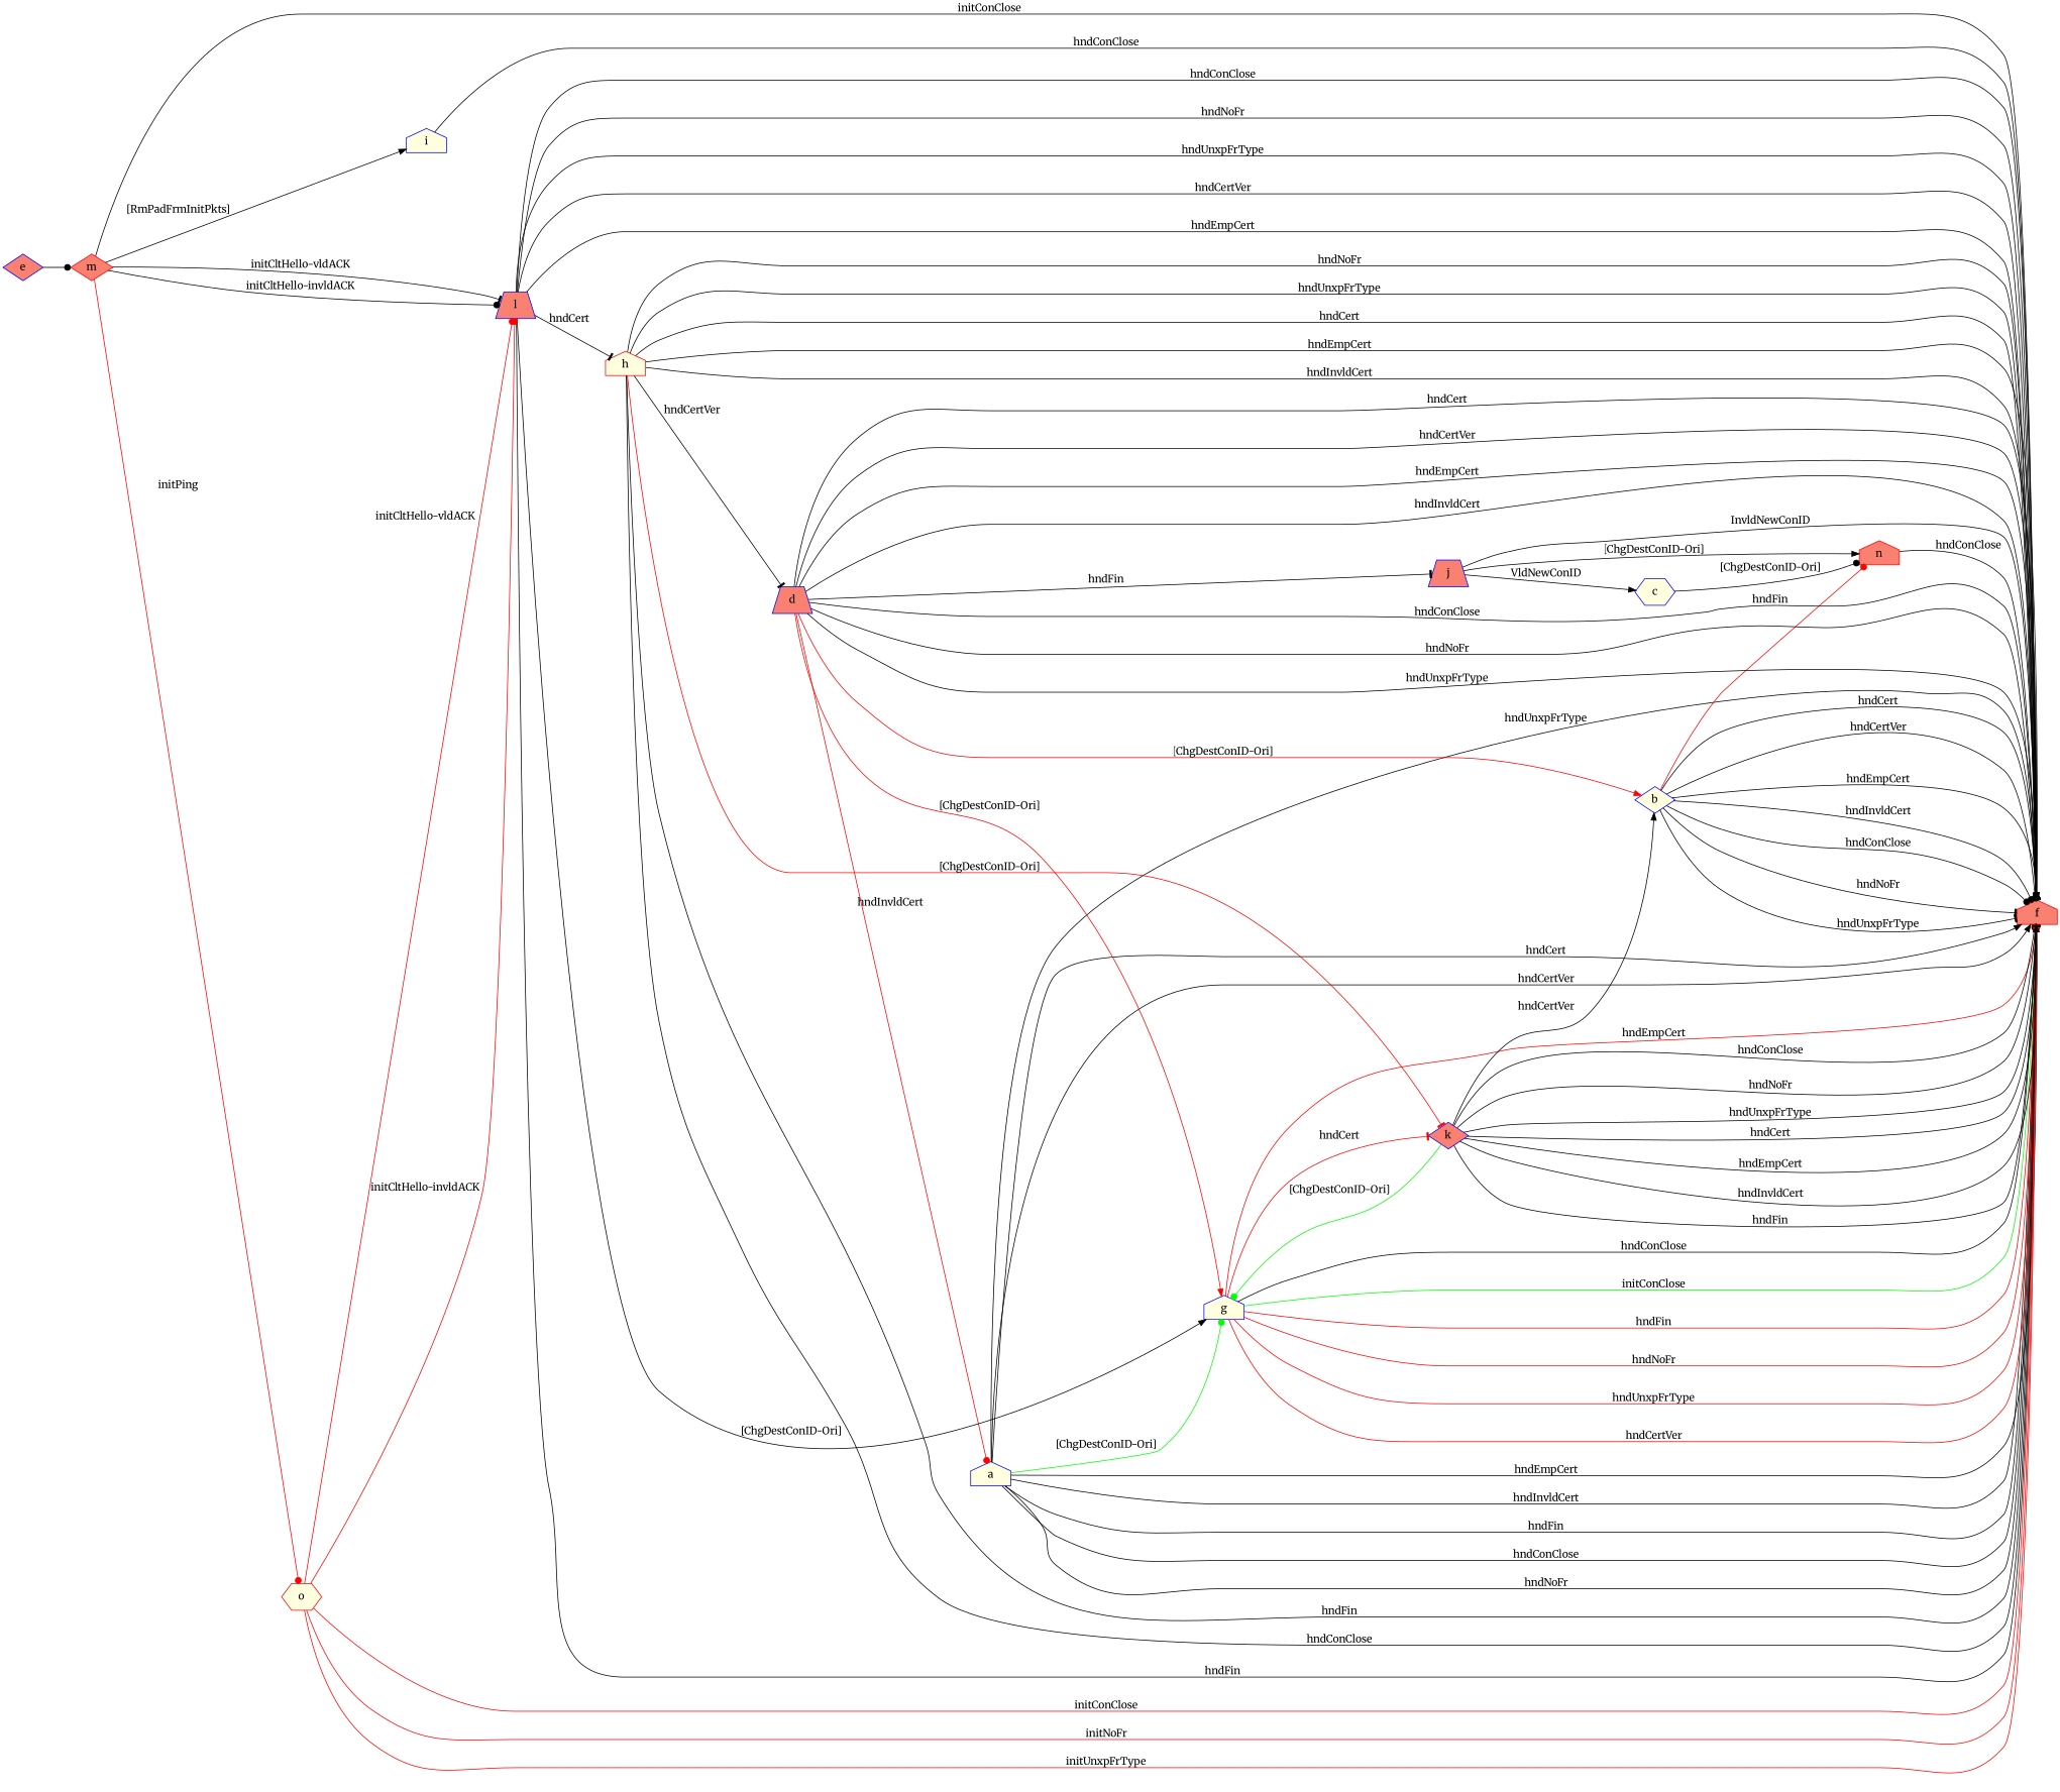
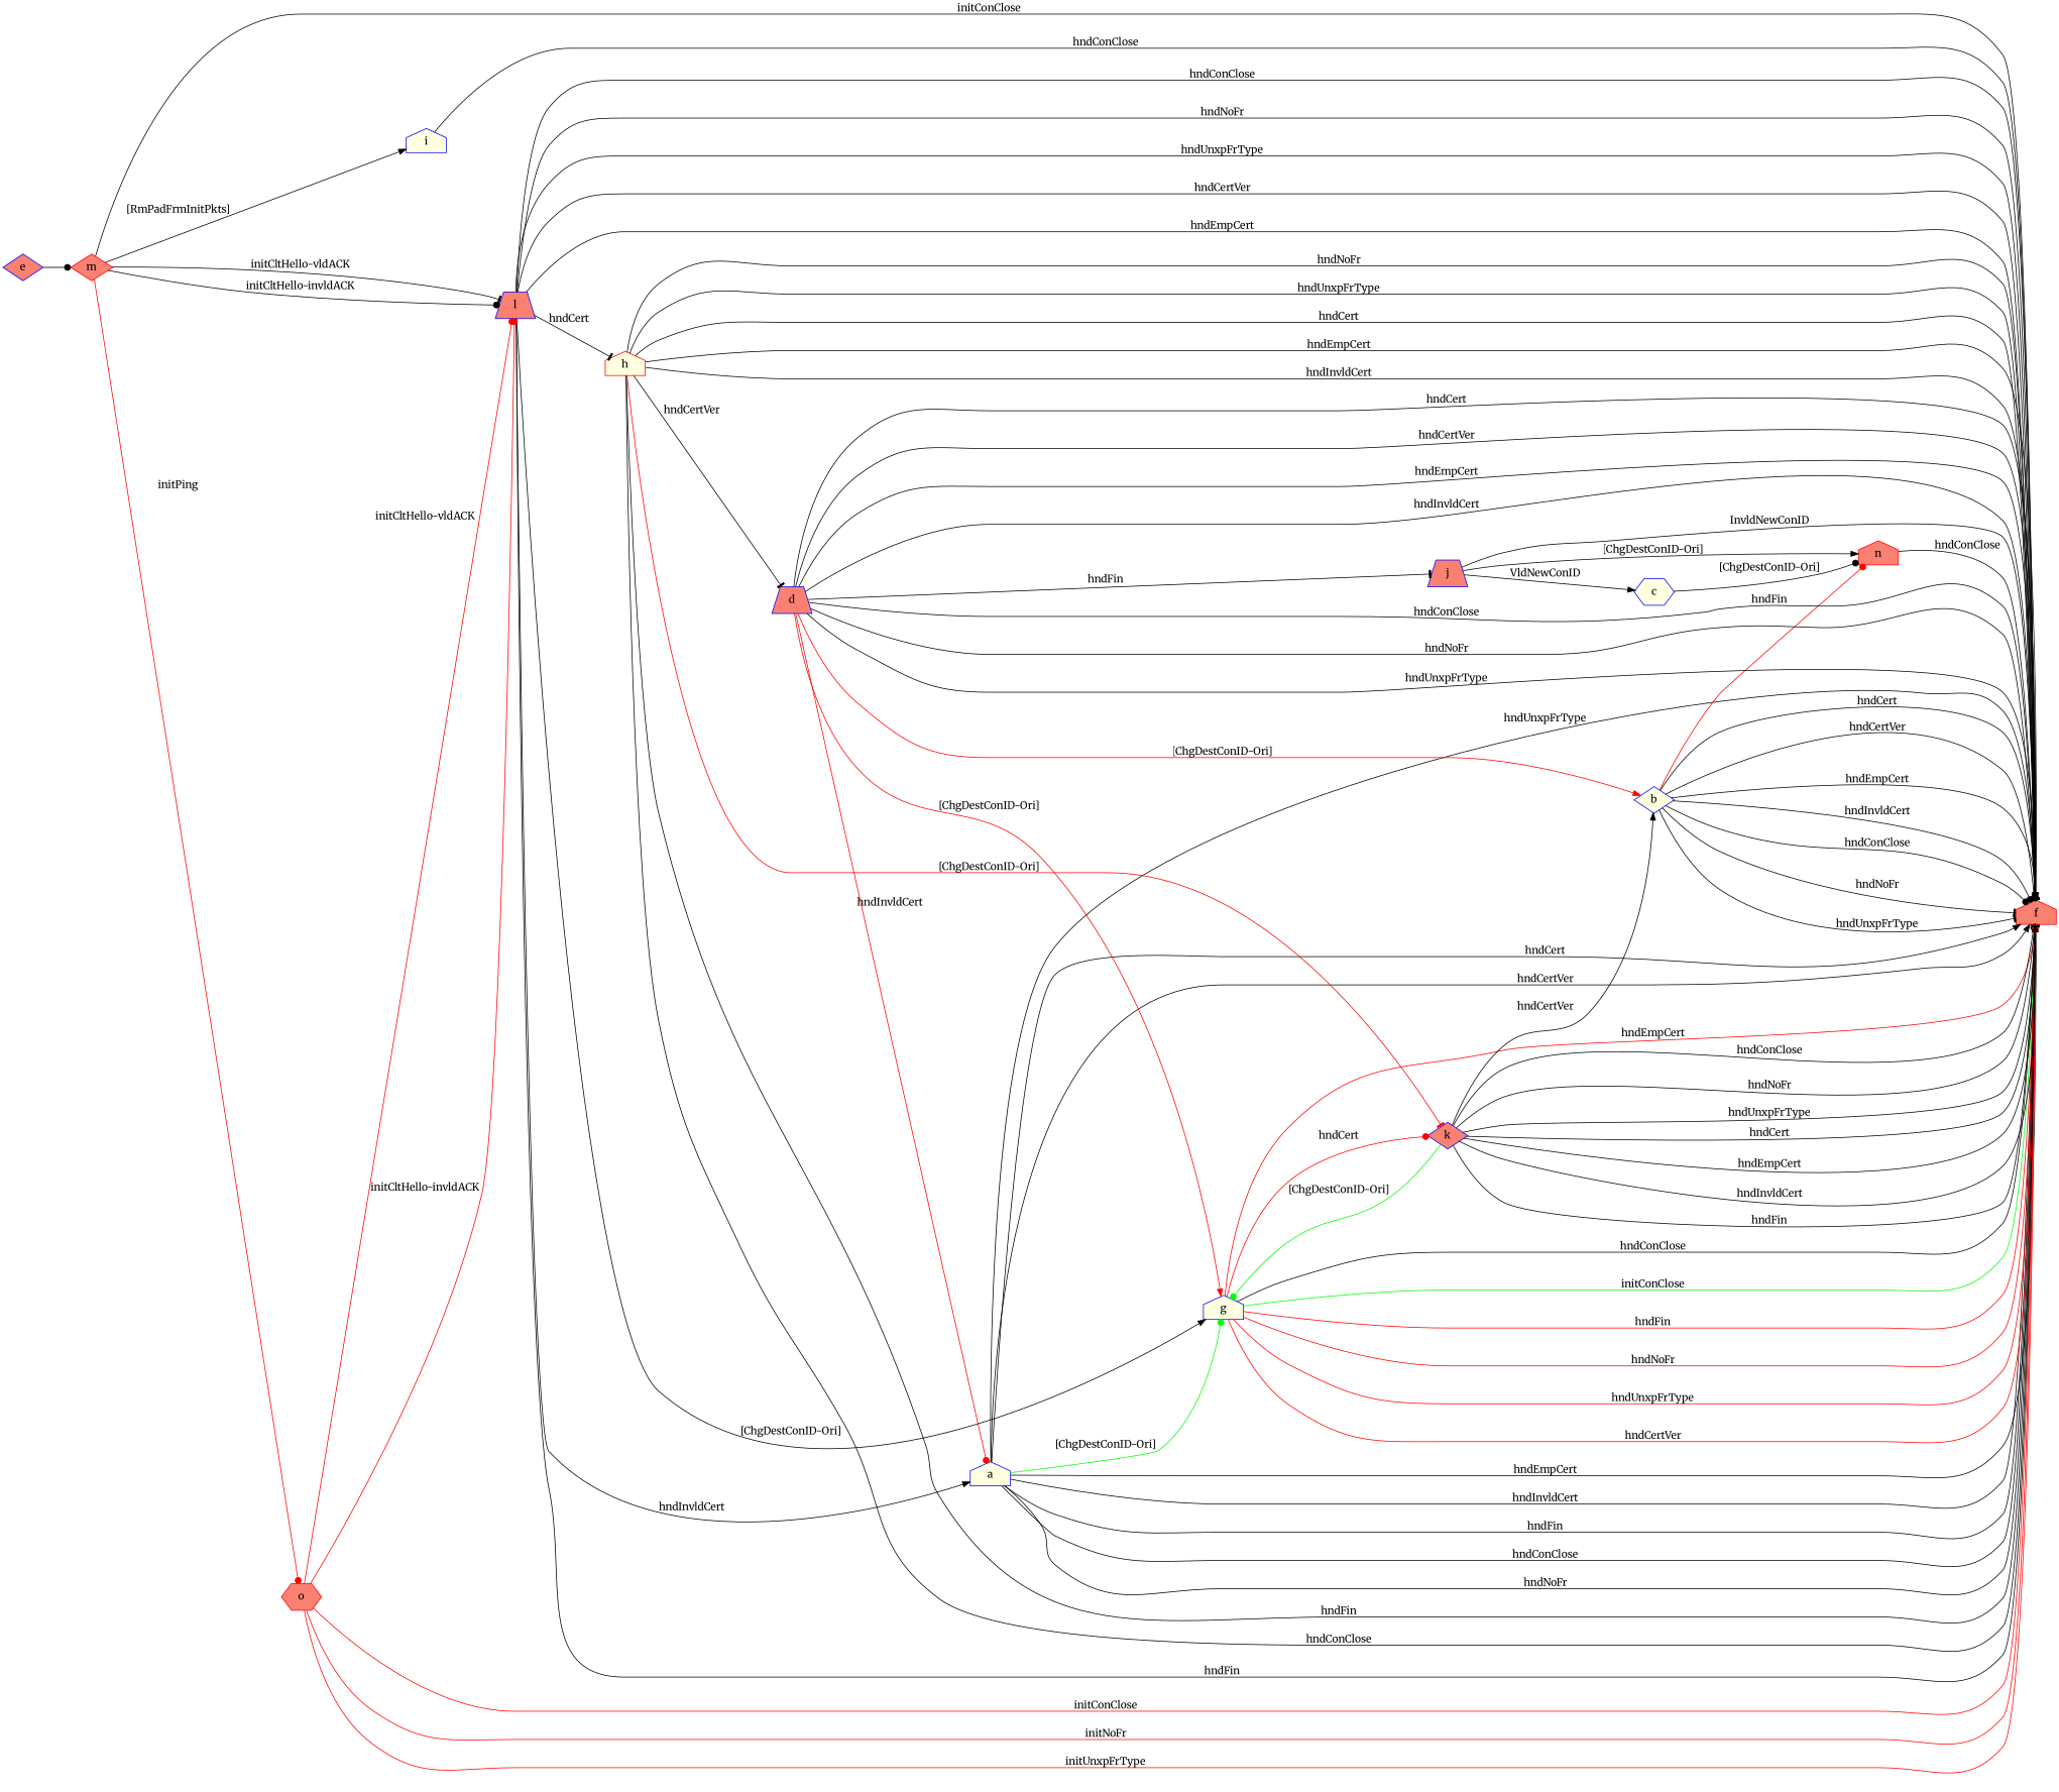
  digraph {
    fontname=Merriweather
    rankdir=LR
    node [color=blue fillcolor=salmon fontname=Merriweather shape=house style=filled]
    edge [arrowhead=dot fontname=Merriweather]
    a [fillcolor=lightyellow]
    f [color=red]
    g [fillcolor=lightyellow]
    k [shape=diamond]
    b [fillcolor=lightyellow shape=diamond]
    n [color=red]
    c [fillcolor=lightyellow shape=hexagon]
    d [shape=trapezium]
    j [shape=trapezium]
    e [shape=diamond]
    m [color=red shape=diamond]
    i [fillcolor=lightyellow]
    l [shape=trapezium]
-   o [color=red fillcolor=lightyellow shape=hexagon]
+   o [color=red shape=hexagon]
    h [color=red fillcolor=lightyellow]
    a -> f [arrowhead=tee label="hndFin "]
    a -> f [arrowhead=tee label="hndConClose "]
    a -> f [label="hndNoFr "]
    a -> f [arrowhead=normal label="hndUnxpFrType "]
    a -> f [arrowhead=normal label="hndCert "]
    a -> f [arrowhead=normal label="hndCertVer "]
    a -> f [arrowhead=normal label="hndEmpCert "]
    a -> f [label="hndInvldCert "]
    a -> g [color=green label="[ChgDestConID-Ori] "]
    g -> f [label="hndConClose "]
    g -> f [color=green label="initConClose "]
    g -> f [arrowhead=normal color=red label="hndFin "]
    g -> f [arrowhead=tee color=red label="hndNoFr "]
    g -> f [arrowhead=normal color=red label="hndUnxpFrType "]
    g -> f [color=red label="hndCertVer "]
    g -> f [arrowhead=normal color=red label="hndEmpCert "]
-   g -> k [arrowhead=tee color=red label="hndCert "]
+   g -> k [color=red label="hndCert "]
    k -> f [label="hndFin "]
    k -> f [label="hndConClose "]
    k -> f [label="hndNoFr "]
    k -> f [label="hndUnxpFrType "]
    k -> f [arrowhead=normal label="hndCert "]
    k -> f [arrowhead=tee label="hndEmpCert "]
    k -> f [label="hndInvldCert "]
    k -> g [color=green label="[ChgDestConID-Ori] "]
    k -> b [arrowhead=normal label="hndCertVer "]
    b -> f [label="hndConClose "]
    b -> f [arrowhead=tee label="hndNoFr "]
    b -> f [arrowhead=tee label="hndUnxpFrType "]
    b -> f [label="hndCert "]
    b -> f [label="hndCertVer "]
    b -> f [arrowhead=normal label="hndEmpCert "]
    b -> f [label="hndInvldCert "]
    b -> n [color=red label="hndFin "]
    n -> f [arrowhead=tee label="hndConClose "]
    c -> n [label="[ChgDestConID-Ori] "]
    d -> a [color=red label="hndInvldCert "]
    d -> f [label="hndConClose "]
    d -> f [arrowhead=normal label="hndNoFr "]
    d -> f [arrowhead=tee label="hndUnxpFrType "]
    d -> f [arrowhead=tee label="hndCert "]
    d -> f [arrowhead=normal label="hndCertVer "]
    d -> f [arrowhead=tee label="hndEmpCert "]
    d -> f [arrowhead=normal label="hndInvldCert "]
    d -> g [arrowhead=normal color=red label="[ChgDestConID-Ori] "]
    d -> b [arrowhead=normal color=red label="[ChgDestConID-Ori] "]
    d -> j [arrowhead=tee label="hndFin "]
    j -> f [arrowhead=normal label="InvldNewConID "]
    j -> n [arrowhead=normal label="[ChgDestConID-Ori] "]
    j -> c [arrowhead=normal label="VldNewConID "]
    e -> m
    m -> f [arrowhead=tee label="initConClose "]
    m -> i [arrowhead=normal label="[RmPadFrmInitPkts] "]
    m -> l [arrowhead=tee label="initCltHello-vldACK "]
    m -> l [label="initCltHello-invldACK "]
    m -> o [color=red label="initPing "]
    i -> f [label="hndConClose "]
+   l -> a [arrowhead=normal label="hndInvldCert "]
    l -> f [arrowhead=tee label="hndFin "]
    l -> f [arrowhead=tee label="hndConClose "]
    l -> f [arrowhead=tee label="hndNoFr "]
    l -> f [label="hndUnxpFrType "]
    l -> f [arrowhead=normal label="hndCertVer "]
    l -> f [label="hndEmpCert "]
    l -> g [arrowhead=normal label="[ChgDestConID-Ori] "]
    l -> h [arrowhead=tee label="hndCert "]
    o -> f [color=red label="initConClose "]
    o -> f [arrowhead=tee color=red label="initNoFr "]
    o -> f [arrowhead=tee color=red label="initUnxpFrType "]
    o -> l [color=red label="initCltHello-vldACK "]
    o -> l [color=red label="initCltHello-invldACK "]
    h -> f [arrowhead=normal label="hndFin "]
    h -> f [arrowhead=tee label="hndConClose "]
    h -> f [label="hndNoFr "]
    h -> f [label="hndUnxpFrType "]
    h -> f [arrowhead=normal label="hndCert "]
    h -> f [arrowhead=normal label="hndEmpCert "]
    h -> f [arrowhead=tee label="hndInvldCert "]
    h -> k [arrowhead=tee color=red label="[ChgDestConID-Ori] "]
    h -> d [arrowhead=tee label="hndCertVer "]
  }
